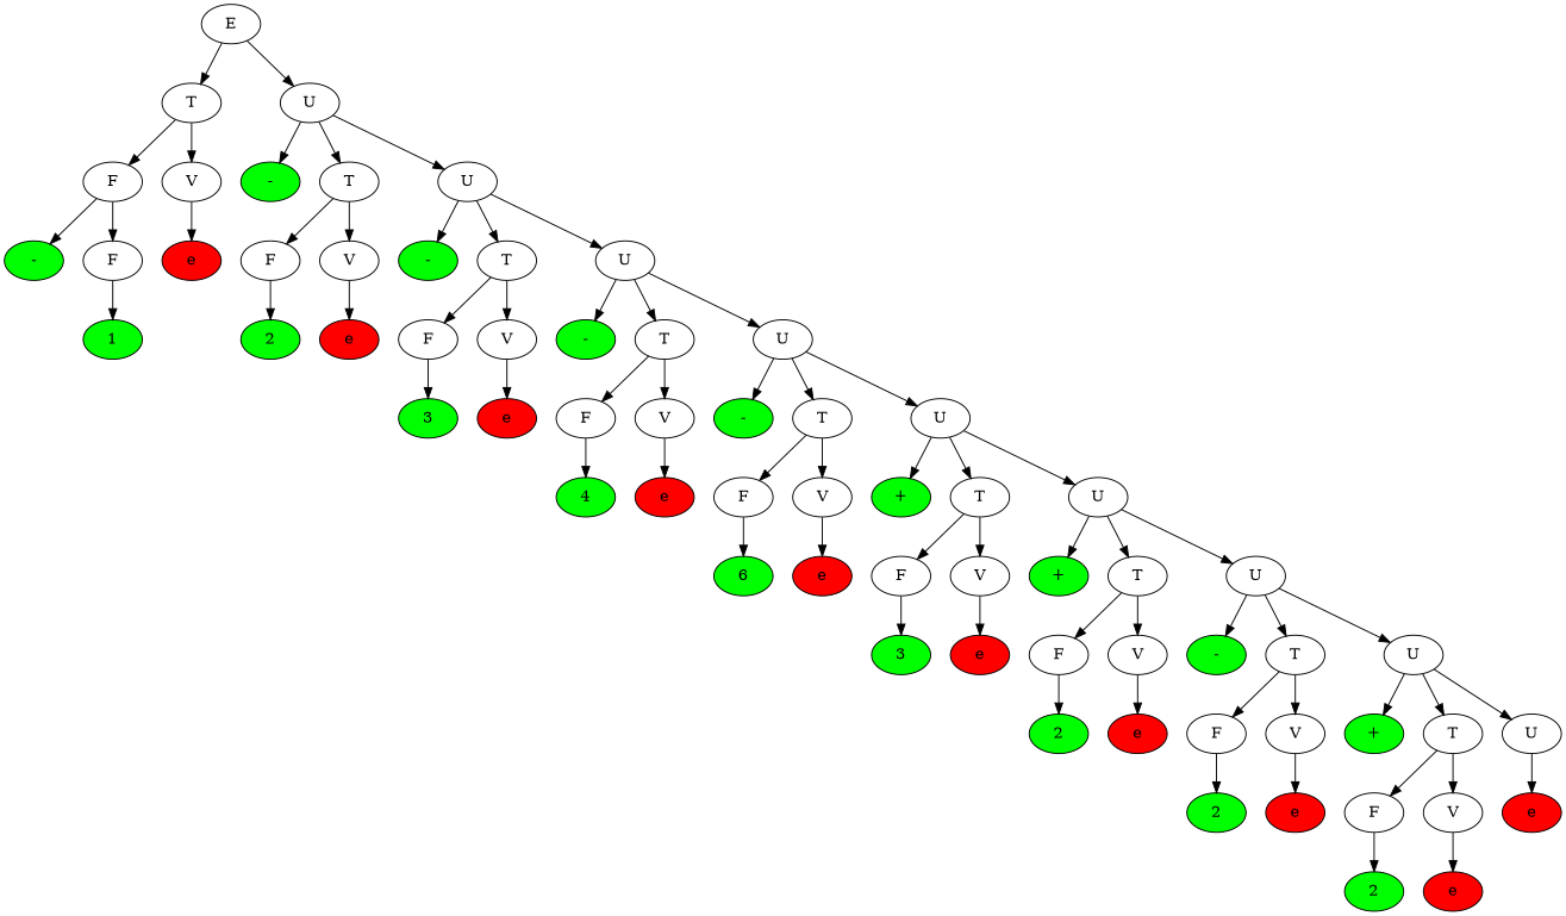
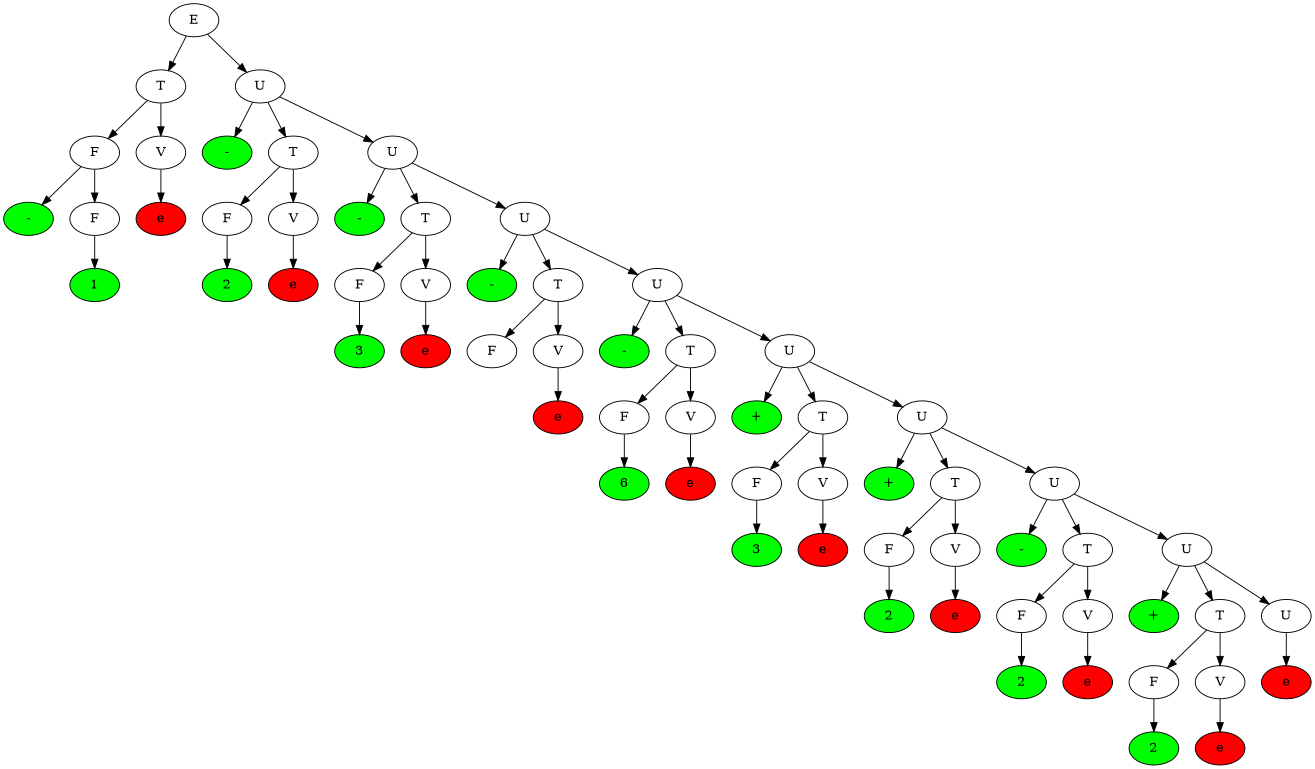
  digraph {
    ordering=out
    n1 [label=E]
    n2 [label=T]
    n3 [label=U]
    n4 [label=F]
    n5 [label=V]
    n6 [fillcolor=green label="-" style=filled]
    n7 [label=F]
    n8 [fillcolor=green label=1 style=filled]
    n9 [fillcolor=red label=e style=filled]
    n10 [fillcolor=green label="-" style=filled]
    n11 [label=T]
    n12 [label=U]
    n13 [label=F]
    n14 [label=V]
    n15 [fillcolor=green label=2 style=filled]
    n16 [fillcolor=red label=e style=filled]
    n17 [fillcolor=green label="-" style=filled]
    n18 [label=T]
    n19 [label=U]
    n20 [label=F]
    n21 [label=V]
    n22 [fillcolor=green label=3 style=filled]
    n23 [fillcolor=red label=e style=filled]
    n24 [fillcolor=green label="-" style=filled]
    n25 [label=T]
    n26 [label=U]
    n27 [label=F]
    n28 [label=V]
-   n29 [fillcolor=green label=4 style=filled]
    n30 [fillcolor=red label=e style=filled]
    n31 [fillcolor=green label="-" style=filled]
    n32 [label=T]
    n33 [label=U]
    n34 [label=F]
    n35 [label=V]
    n36 [fillcolor=green label=6 style=filled]
    n37 [fillcolor=red label=e style=filled]
    n38 [fillcolor=green label="+" style=filled]
    n39 [label=T]
    n40 [label=U]
    n41 [label=F]
    n42 [label=V]
    n43 [fillcolor=green label=3 style=filled]
    n44 [fillcolor=red label=e style=filled]
    n45 [fillcolor=green label="+" style=filled]
    n46 [label=T]
    n47 [label=U]
    n48 [label=F]
    n49 [label=V]
    n50 [fillcolor=green label=2 style=filled]
    n51 [fillcolor=red label=e style=filled]
    n52 [fillcolor=green label="-" style=filled]
    n53 [label=T]
    n54 [label=U]
    n55 [label=F]
    n56 [label=V]
    n57 [fillcolor=green label=2 style=filled]
    n58 [fillcolor=red label=e style=filled]
    n59 [fillcolor=green label="+" style=filled]
    n60 [label=T]
    n61 [label=U]
    n62 [label=F]
    n63 [label=V]
    n64 [fillcolor=green label=2 style=filled]
    n65 [fillcolor=red label=e style=filled]
    n66 [fillcolor=red label=e style=filled]
    n1 -> n2
    n1 -> n3
    n2 -> n4
    n2 -> n5
    n3 -> n10
    n3 -> n11
    n3 -> n12
    n4 -> n6
    n4 -> n7
    n5 -> n9
    n7 -> n8
    n11 -> n13
    n11 -> n14
    n12 -> n17
    n12 -> n18
    n12 -> n19
    n13 -> n15
    n14 -> n16
    n18 -> n20
    n18 -> n21
    n19 -> n24
    n19 -> n25
    n19 -> n26
    n20 -> n22
    n21 -> n23
    n25 -> n27
    n25 -> n28
    n26 -> n31
    n26 -> n32
    n26 -> n33
-   n27 -> n29
    n28 -> n30
    n32 -> n34
    n32 -> n35
    n33 -> n38
    n33 -> n39
    n33 -> n40
    n34 -> n36
    n35 -> n37
    n39 -> n41
    n39 -> n42
    n40 -> n45
    n40 -> n46
    n40 -> n47
    n41 -> n43
    n42 -> n44
    n46 -> n48
    n46 -> n49
    n47 -> n52
    n47 -> n53
    n47 -> n54
    n48 -> n50
    n49 -> n51
    n53 -> n55
    n53 -> n56
    n54 -> n59
    n54 -> n60
    n54 -> n61
    n55 -> n57
    n56 -> n58
    n60 -> n62
    n60 -> n63
    n61 -> n66
    n62 -> n64
    n63 -> n65
  }
